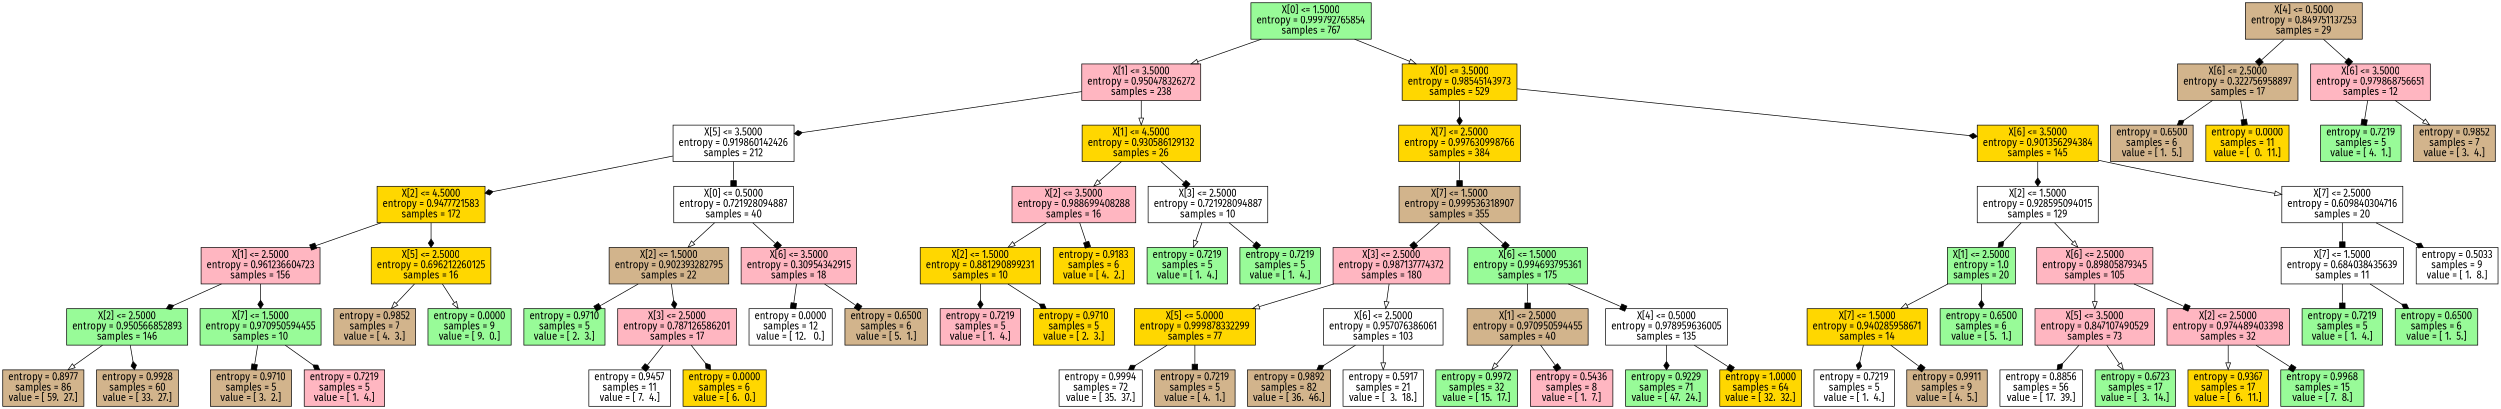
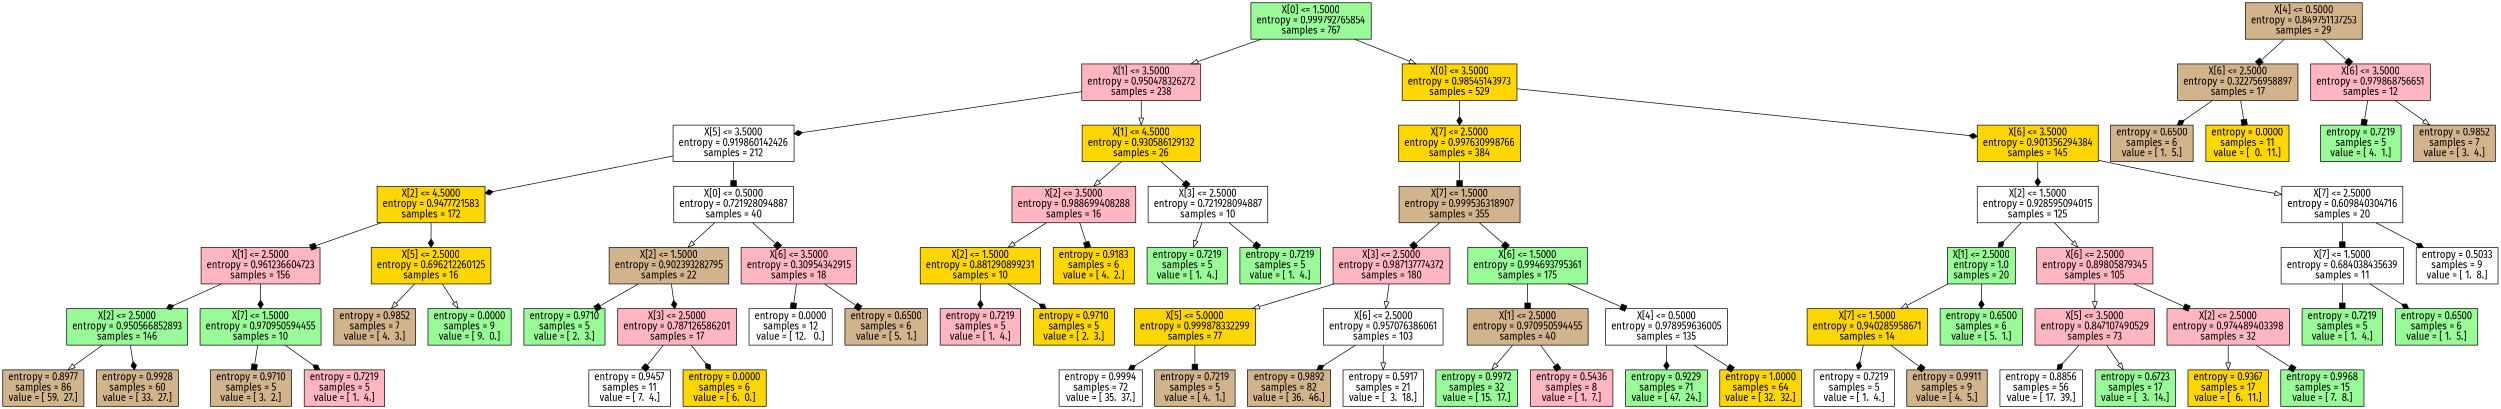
  digraph {
    fontname="Fira Sans"
    node [fillcolor=palegreen fontname="Fira Sans" shape=box style=filled]
    edge [arrowhead=box fontname="Fira Sans"]
    n1 [label="X[0] <= 1.5000\nentropy = 0.999792765854\nsamples = 767"]
    n2 [fillcolor=lightpink label="X[1] <= 3.5000\nentropy = 0.950478326272\nsamples = 238"]
    n3 [fillcolor=gold label="X[0] <= 3.5000\nentropy = 0.98545143973\nsamples = 529"]
    n4 [fillcolor=white label="X[5] <= 3.5000\nentropy = 0.919860142426\nsamples = 212"]
    n5 [fillcolor=gold label="X[1] <= 4.5000\nentropy = 0.930586129132\nsamples = 26"]
    n6 [fillcolor=gold label="X[7] <= 2.5000\nentropy = 0.997630998766\nsamples = 384"]
    n7 [fillcolor=gold label="X[6] <= 3.5000\nentropy = 0.901356294384\nsamples = 145"]
    n8 [fillcolor=gold label="X[2] <= 4.5000\nentropy = 0.9477721583\nsamples = 172"]
    n9 [fillcolor=white label="X[0] <= 0.5000\nentropy = 0.721928094887\nsamples = 40"]
    n10 [fillcolor=lightpink label="X[2] <= 3.5000\nentropy = 0.988699408288\nsamples = 16"]
    n11 [fillcolor=white label="X[3] <= 2.5000\nentropy = 0.721928094887\nsamples = 10"]
    n12 [fillcolor=lightpink label="X[1] <= 2.5000\nentropy = 0.961236604723\nsamples = 156"]
    n13 [fillcolor=gold label="X[5] <= 2.5000\nentropy = 0.696212260125\nsamples = 16"]
    n14 [fillcolor=tan label="X[2] <= 1.5000\nentropy = 0.902393282795\nsamples = 22"]
    n15 [fillcolor=lightpink label="X[6] <= 3.5000\nentropy = 0.30954342915\nsamples = 18"]
    n16 [label="X[2] <= 2.5000\nentropy = 0.950566852893\nsamples = 146"]
    n17 [label="X[7] <= 1.5000\nentropy = 0.970950594455\nsamples = 10"]
    n18 [fillcolor=tan label="entropy = 0.9852\nsamples = 7\nvalue = [ 4.  3.]"]
    n19 [label="entropy = 0.0000\nsamples = 9\nvalue = [ 9.  0.]"]
    n20 [fillcolor=tan label="entropy = 0.8977\nsamples = 86\nvalue = [ 59.  27.]"]
    n21 [fillcolor=tan label="entropy = 0.9928\nsamples = 60\nvalue = [ 33.  27.]"]
    n22 [fillcolor=tan label="entropy = 0.9710\nsamples = 5\nvalue = [ 3.  2.]"]
    n23 [fillcolor=lightpink label="entropy = 0.7219\nsamples = 5\nvalue = [ 1.  4.]"]
    n24 [label="entropy = 0.9710\nsamples = 5\nvalue = [ 2.  3.]"]
    n25 [fillcolor=lightpink label="X[3] <= 2.5000\nentropy = 0.787126586201\nsamples = 17"]
    n26 [fillcolor=white label="entropy = 0.0000\nsamples = 12\nvalue = [ 12.   0.]"]
    n27 [fillcolor=tan label="entropy = 0.6500\nsamples = 6\nvalue = [ 5.  1.]"]
    n28 [fillcolor=white label="entropy = 0.9457\nsamples = 11\nvalue = [ 7.  4.]"]
    n29 [fillcolor=gold label="entropy = 0.0000\nsamples = 6\nvalue = [ 6.  0.]"]
    n30 [fillcolor=gold label="X[2] <= 1.5000\nentropy = 0.881290899231\nsamples = 10"]
    n31 [fillcolor=gold label="entropy = 0.9183\nsamples = 6\nvalue = [ 4.  2.]"]
    n32 [label="entropy = 0.7219\nsamples = 5\nvalue = [ 1.  4.]"]
    n33 [label="entropy = 0.7219\nsamples = 5\nvalue = [ 1.  4.]"]
    n34 [fillcolor=lightpink label="entropy = 0.7219\nsamples = 5\nvalue = [ 1.  4.]"]
    n35 [fillcolor=gold label="entropy = 0.9710\nsamples = 5\nvalue = [ 2.  3.]"]
    n36 [fillcolor=tan label="X[7] <= 1.5000\nentropy = 0.999536318907\nsamples = 355"]
-   n37 [fillcolor=white label="X[2] <= 1.5000\nentropy = 0.928595094015\nsamples = 129"]
+   n37 [fillcolor=white label="X[2] <= 1.5000\nentropy = 0.928595094015\nsamples = 125"]
    n38 [fillcolor=white label="X[7] <= 2.5000\nentropy = 0.609840304716\nsamples = 20"]
    n39 [fillcolor=lightpink label="X[3] <= 2.5000\nentropy = 0.987137774372\nsamples = 180"]
    n40 [label="X[6] <= 1.5000\nentropy = 0.994693795361\nsamples = 175"]
    n41 [fillcolor=tan label="X[4] <= 0.5000\nentropy = 0.849751137253\nsamples = 29"]
    n42 [fillcolor=tan label="X[6] <= 2.5000\nentropy = 0.322756958897\nsamples = 17"]
    n43 [fillcolor=lightpink label="X[6] <= 3.5000\nentropy = 0.979868756651\nsamples = 12"]
    n44 [fillcolor=gold label="X[5] <= 5.0000\nentropy = 0.999878332299\nsamples = 77"]
    n45 [fillcolor=white label="X[6] <= 2.5000\nentropy = 0.957076386061\nsamples = 103"]
    n46 [fillcolor=tan label="X[1] <= 2.5000\nentropy = 0.970950594455\nsamples = 40"]
    n47 [fillcolor=white label="X[4] <= 0.5000\nentropy = 0.978959636005\nsamples = 135"]
    n48 [fillcolor=white label="entropy = 0.9994\nsamples = 72\nvalue = [ 35.  37.]"]
    n49 [fillcolor=tan label="entropy = 0.7219\nsamples = 5\nvalue = [ 4.  1.]"]
    n50 [fillcolor=tan label="entropy = 0.9892\nsamples = 82\nvalue = [ 36.  46.]"]
    n51 [fillcolor=white label="entropy = 0.5917\nsamples = 21\nvalue = [  3.  18.]"]
    n52 [label="entropy = 0.9972\nsamples = 32\nvalue = [ 15.  17.]"]
    n53 [fillcolor=lightpink label="entropy = 0.5436\nsamples = 8\nvalue = [ 1.  7.]"]
    n54 [label="entropy = 0.9229\nsamples = 71\nvalue = [ 47.  24.]"]
    n55 [fillcolor=gold label="entropy = 1.0000\nsamples = 64\nvalue = [ 32.  32.]"]
    n56 [fillcolor=tan label="entropy = 0.6500\nsamples = 6\nvalue = [ 1.  5.]"]
    n57 [fillcolor=gold label="entropy = 0.0000\nsamples = 11\nvalue = [  0.  11.]"]
    n58 [label="entropy = 0.7219\nsamples = 5\nvalue = [ 4.  1.]"]
    n59 [fillcolor=tan label="entropy = 0.9852\nsamples = 7\nvalue = [ 3.  4.]"]
    n60 [label="X[1] <= 2.5000\nentropy = 1.0\nsamples = 20"]
    n61 [fillcolor=lightpink label="X[6] <= 2.5000\nentropy = 0.89805879345\nsamples = 105"]
    n62 [fillcolor=white label="X[7] <= 1.5000\nentropy = 0.684038435639\nsamples = 11"]
    n63 [fillcolor=white label="entropy = 0.5033\nsamples = 9\nvalue = [ 1.  8.]"]
    n64 [fillcolor=gold label="X[7] <= 1.5000\nentropy = 0.940285958671\nsamples = 14"]
    n65 [label="entropy = 0.6500\nsamples = 6\nvalue = [ 5.  1.]"]
    n66 [fillcolor=lightpink label="X[5] <= 3.5000\nentropy = 0.847107490529\nsamples = 73"]
    n67 [fillcolor=lightpink label="X[2] <= 2.5000\nentropy = 0.974489403398\nsamples = 32"]
    n68 [fillcolor=white label="entropy = 0.7219\nsamples = 5\nvalue = [ 1.  4.]"]
    n69 [fillcolor=tan label="entropy = 0.9911\nsamples = 9\nvalue = [ 4.  5.]"]
    n70 [fillcolor=white label="entropy = 0.8856\nsamples = 56\nvalue = [ 17.  39.]"]
    n71 [label="entropy = 0.6723\nsamples = 17\nvalue = [  3.  14.]"]
    n72 [fillcolor=gold label="entropy = 0.9367\nsamples = 17\nvalue = [  6.  11.]"]
    n73 [label="entropy = 0.9968\nsamples = 15\nvalue = [ 7.  8.]"]
    n74 [label="entropy = 0.7219\nsamples = 5\nvalue = [ 1.  4.]"]
    n75 [label="entropy = 0.6500\nsamples = 6\nvalue = [ 1.  5.]"]
    n1 -> n2 [arrowhead=onormal]
    n1 -> n3 [arrowhead=onormal]
    n2 -> n4 [arrowhead=diamond]
    n2 -> n5 [arrowhead=onormal]
    n3 -> n6 [arrowhead=diamond]
    n3 -> n7 [arrowhead=diamond]
    n4 -> n8 [arrowhead=diamond]
    n4 -> n9
    n5 -> n10 [arrowhead=onormal]
    n5 -> n11
    n6 -> n36
    n7 -> n37 [arrowhead=diamond]
    n7 -> n38 [arrowhead=onormal]
    n8 -> n12
    n8 -> n13 [arrowhead=diamond]
    n9 -> n14 [arrowhead=onormal]
    n9 -> n15
    n10 -> n30 [arrowhead=onormal]
    n10 -> n31
    n11 -> n32 [arrowhead=onormal]
    n11 -> n33
    n12 -> n16 [arrowhead=diamond]
    n12 -> n17 [arrowhead=diamond]
    n13 -> n18 [arrowhead=onormal]
    n13 -> n19 [arrowhead=onormal]
    n14 -> n24
    n14 -> n25 [arrowhead=diamond]
    n15 -> n26
    n15 -> n27
    n16 -> n20 [arrowhead=onormal]
    n16 -> n21 [arrowhead=diamond]
    n17 -> n22
    n17 -> n23 [arrowhead=diamond]
    n25 -> n28
    n25 -> n29 [arrowhead=diamond]
    n30 -> n34 [arrowhead=diamond]
    n30 -> n35 [arrowhead=diamond]
    n36 -> n39
    n36 -> n40
    n37 -> n60 [arrowhead=diamond]
    n37 -> n61 [arrowhead=onormal]
    n38 -> n62
    n38 -> n63 [arrowhead=diamond]
    n39 -> n44 [arrowhead=onormal]
    n39 -> n45 [arrowhead=onormal]
    n40 -> n46
    n40 -> n47
    n41 -> n42
    n41 -> n43
    n42 -> n56 [arrowhead=diamond]
    n42 -> n57
    n43 -> n58
    n43 -> n59 [arrowhead=onormal]
    n44 -> n48 [arrowhead=diamond]
    n44 -> n49
    n45 -> n50 [arrowhead=diamond]
    n45 -> n51 [arrowhead=onormal]
    n46 -> n52 [arrowhead=onormal]
    n46 -> n53
    n47 -> n54 [arrowhead=diamond]
    n47 -> n55
    n60 -> n64 [arrowhead=onormal]
    n60 -> n65 [arrowhead=diamond]
    n61 -> n66 [arrowhead=onormal]
    n61 -> n67
    n62 -> n74
    n62 -> n75 [arrowhead=diamond]
    n64 -> n68 [arrowhead=diamond]
    n64 -> n69
    n66 -> n70 [arrowhead=diamond]
    n66 -> n71 [arrowhead=onormal]
    n67 -> n72 [arrowhead=onormal]
    n67 -> n73
  }
